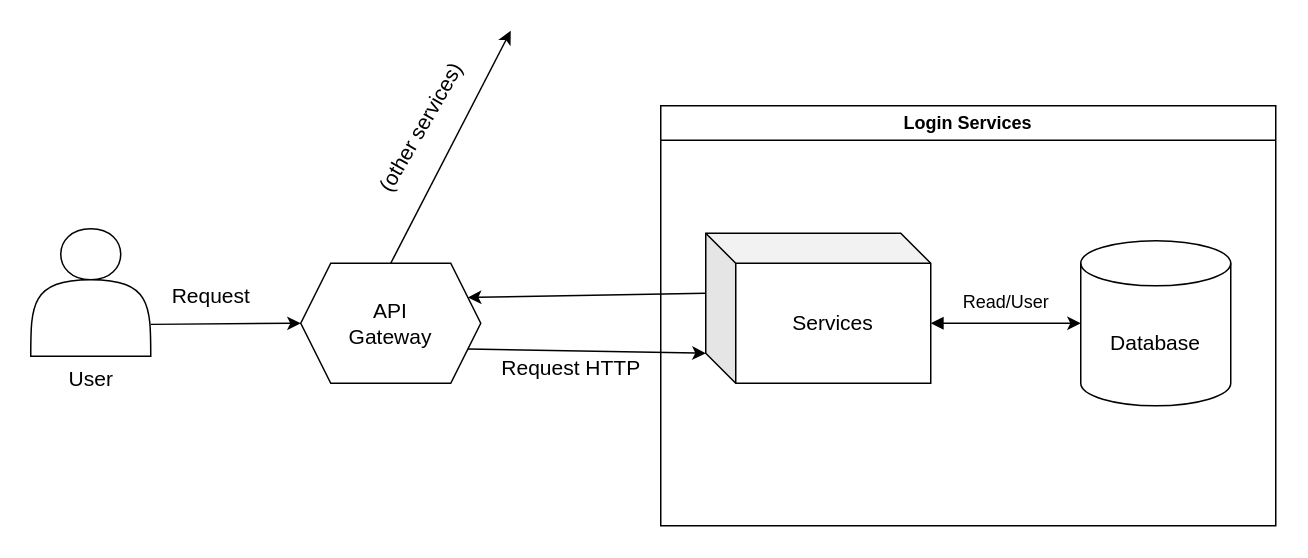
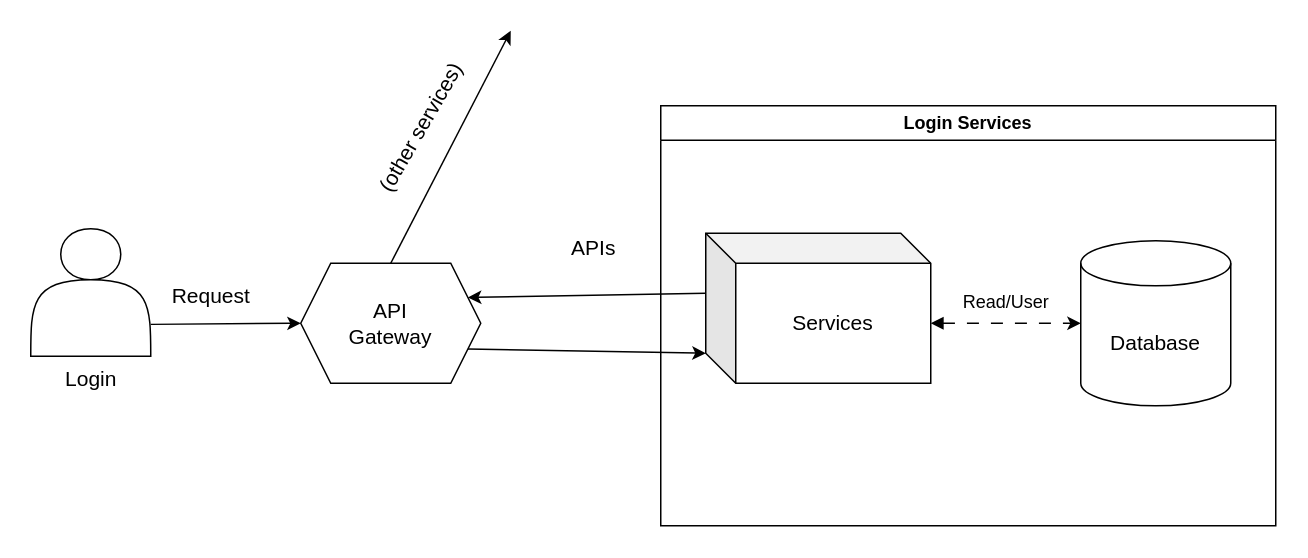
  <mxCell id="0" />
  <mxCell id="1" parent="0" />
  <mxCell id="2" value="Login Services" style="swimlane;whiteSpace=wrap;html=1;" vertex="1" parent="1"><mxGeometry x="440" y="70" width="410" height="280" as="geometry" /></mxCell>
  <mxCell id="3" value="&lt;font style=&quot;font-size: 14px;&quot;&gt;Database&lt;/font&gt;" style="shape=cylinder3;whiteSpace=wrap;html=1;boundedLbl=1;backgroundOutline=1;size=15;" vertex="1" parent="2"><mxGeometry x="280" y="90" width="100" height="110" as="geometry" /></mxCell>
- <mxCell id="4" style="edgeStyle=none;html=1;exitX=0;exitY=0;exitDx=150;exitDy=60;exitPerimeter=0;entryX=0;entryY=0.5;entryDx=0;entryDy=0;entryPerimeter=0;fontSize=14;dashed=0;dashPattern=8 8;startArrow=block;startFill=1;" edge="1" parent="2" source="5" target="3"><mxGeometry relative="1" as="geometry" /></mxCell>
+ <mxCell id="4" style="edgeStyle=none;html=1;exitX=0;exitY=0;exitDx=150;exitDy=60;exitPerimeter=0;entryX=0;entryY=0.5;entryDx=0;entryDy=0;entryPerimeter=0;fontSize=14;dashed=1;dashPattern=8 8;startArrow=block;startFill=1;" edge="1" parent="2" source="5" target="3"><mxGeometry relative="1" as="geometry" /></mxCell>
  <mxCell id="5" value="Services" style="shape=cube;whiteSpace=wrap;html=1;boundedLbl=1;backgroundOutline=1;darkOpacity=0.05;darkOpacity2=0.1;fontSize=14;" vertex="1" parent="2"><mxGeometry x="30" y="85" width="150" height="100" as="geometry" /></mxCell>
  <mxCell id="6" value="&lt;font style=&quot;font-size: 12px;&quot;&gt;Read/User&lt;/font&gt;" style="text;html=1;align=center;verticalAlign=middle;resizable=0;points=[];autosize=1;strokeColor=none;fillColor=none;fontSize=14;" vertex="1" parent="2"><mxGeometry x="190" y="115" width="80" height="30" as="geometry" /></mxCell>
  <mxCell id="7" style="edgeStyle=none;html=1;exitX=1;exitY=0.75;exitDx=0;exitDy=0;entryX=0;entryY=0;entryDx=0;entryDy=80;entryPerimeter=0;fontSize=14;startArrow=none;startFill=0;" edge="1" parent="1" source="9" target="5"><mxGeometry relative="1" as="geometry" /></mxCell>
  <mxCell id="8" style="edgeStyle=none;html=1;exitX=0.5;exitY=0;exitDx=0;exitDy=0;fontSize=14;startArrow=none;startFill=0;" edge="1" parent="1" source="9"><mxGeometry relative="1" as="geometry"><mxPoint x="340" y="20" as="targetPoint" /></mxGeometry></mxCell>
  <mxCell id="9" value="API&lt;br&gt;Gateway" style="shape=hexagon;perimeter=hexagonPerimeter2;whiteSpace=wrap;html=1;fixedSize=1;fontSize=14;" vertex="1" parent="1"><mxGeometry x="200" y="175" width="120" height="80" as="geometry" /></mxCell>
  <mxCell id="10" style="edgeStyle=none;html=1;exitX=0;exitY=0;exitDx=0;exitDy=40;exitPerimeter=0;entryX=1;entryY=0.25;entryDx=0;entryDy=0;fontSize=14;" edge="1" parent="1" source="5" target="9"><mxGeometry relative="1" as="geometry" /></mxCell>
- <mxCell id="12" value="Request HTTP" style="text;html=1;align=center;verticalAlign=middle;resizable=0;points=[];autosize=1;strokeColor=none;fillColor=none;fontSize=14;" vertex="1" parent="1"><mxGeometry x="320" y="230" width="120" height="30" as="geometry" /></mxCell>
+ <mxCell id="11" value="APIs" style="text;html=1;align=center;verticalAlign=middle;resizable=0;points=[];autosize=1;strokeColor=none;fillColor=none;fontSize=14;" vertex="1" parent="1"><mxGeometry x="370" y="150" width="50" height="30" as="geometry" /></mxCell>
  <mxCell id="13" value="(other services)" style="text;html=1;align=center;verticalAlign=middle;resizable=0;points=[];autosize=1;strokeColor=none;fillColor=none;fontSize=14;rotation=-60;" vertex="1" parent="1"><mxGeometry x="220" y="70" width="120" height="30" as="geometry" /></mxCell>
  <mxCell id="14" style="edgeStyle=none;html=1;exitX=1;exitY=0.75;exitDx=0;exitDy=0;entryX=0;entryY=0.5;entryDx=0;entryDy=0;fontSize=14;startArrow=none;startFill=0;" edge="1" parent="1" source="15" target="9"><mxGeometry relative="1" as="geometry" /></mxCell>
  <mxCell id="15" value="" style="shape=actor;whiteSpace=wrap;html=1;fontSize=14;" vertex="1" parent="1"><mxGeometry y="152" width="80" height="85" as="geometry" x="20" /></mxCell>
- <mxCell id="16" value="User" style="text;html=1;align=center;verticalAlign=middle;resizable=0;points=[];autosize=1;strokeColor=none;fillColor=none;fontSize=14;" vertex="1" parent="1"><mxGeometry x="35" y="237" width="50" height="30" as="geometry" /></mxCell>
+ <mxCell id="16" value="Login" style="text;html=1;align=center;verticalAlign=middle;resizable=0;points=[];autosize=1;strokeColor=none;fillColor=none;fontSize=14;" vertex="1" parent="1"><mxGeometry x="35" y="237" width="50" height="30" as="geometry" /></mxCell>
  <mxCell id="17" value="Request" style="text;html=1;align=center;verticalAlign=middle;resizable=0;points=[];autosize=1;strokeColor=none;fillColor=none;fontSize=14;rotation=0;" vertex="1" parent="1"><mxGeometry x="100" y="182" width="80" height="30" as="geometry" /></mxCell>
